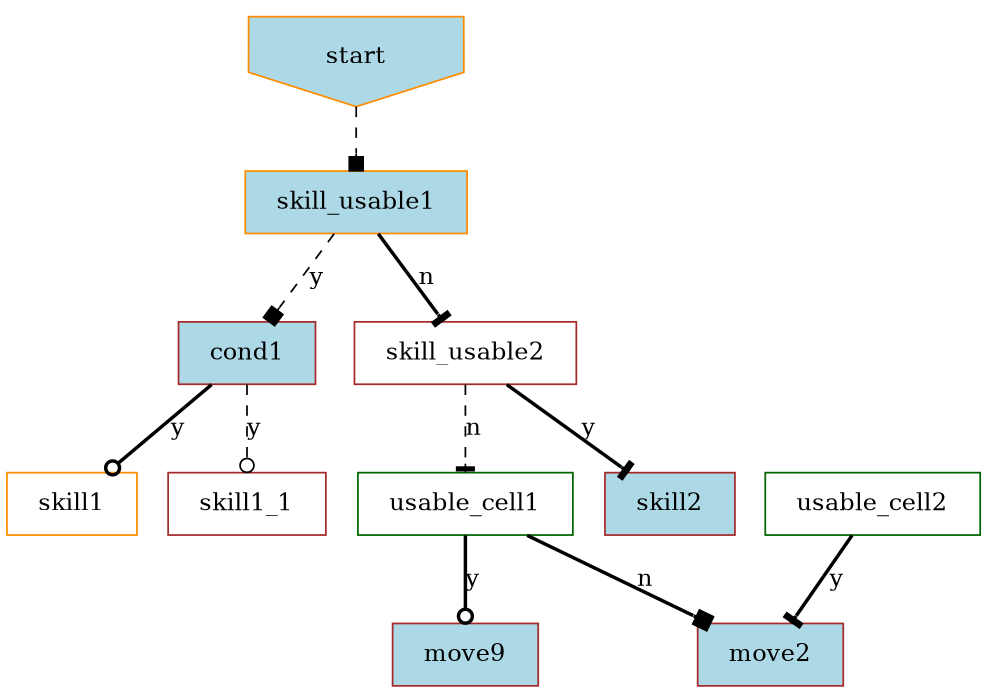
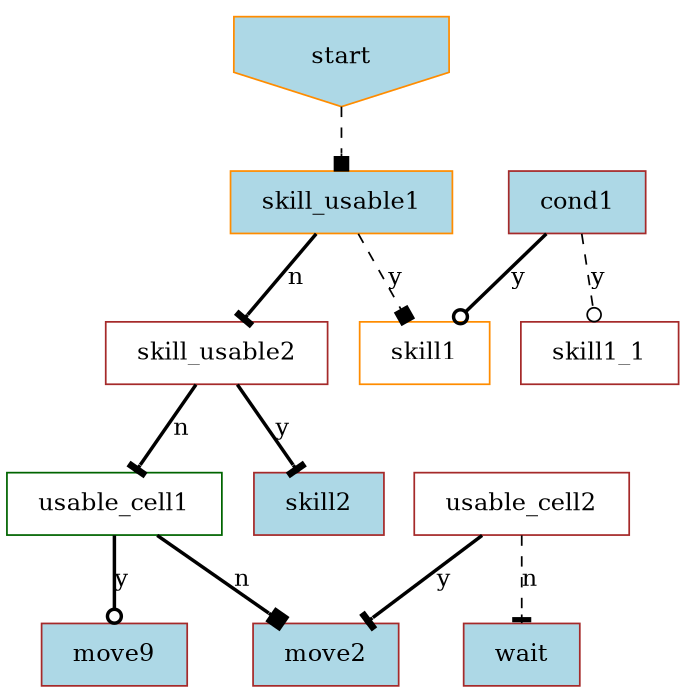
  digraph {
    concentrate=true
    fixedsize=true
    node [color=brown fillcolor=lightblue margin="0.25,0.125" shape=rect style=filled]
    edge [arrowhead=tee style=bold]
    start [color=darkorange shape=invhouse]
    skill_usable1 [color=darkorange]
    cond1
    skill_usable2 [fillcolor=white]
    skill1 [color=darkorange fillcolor=white]
    skill1_1 [fillcolor=white]
    usable_cell1 [color=darkgreen fillcolor=white]
    skill2
    n9 [label=move9]
    move2
-   usable_cell2 [color=darkgreen fillcolor=white]
+   usable_cell2 [fillcolor=white]
+   wait
    start -> skill_usable1 [arrowhead=box style=dashed]
-   skill_usable1 -> cond1 [arrowhead=box label=y style=dashed]
+   skill_usable1 -> skill1 [arrowhead=box label=y style=dashed]
    skill_usable1 -> skill_usable2 [label=n]
    cond1 -> skill1 [arrowhead=odot label=y]
    cond1 -> skill1_1 [arrowhead=odot label=y style=dashed]
-   skill_usable2 -> usable_cell1 [label=n style=dashed]
+   skill_usable2 -> usable_cell1 [label=n]
    skill_usable2 -> skill2 [label=y]
    usable_cell1 -> n9 [arrowhead=odot label=y]
    usable_cell1 -> move2 [arrowhead=box label=n]
    usable_cell2 -> move2 [label=y]
+   usable_cell2 -> wait [label=n style=dashed]
  }
